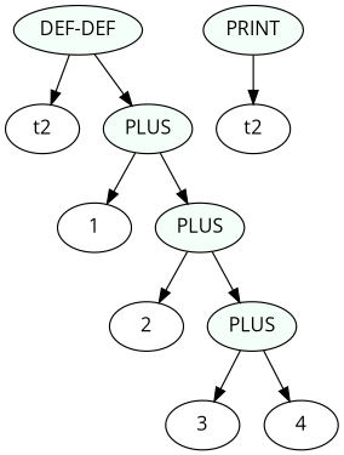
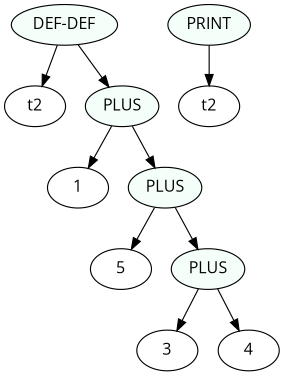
  digraph {
    fontname="Open Sans"
    node [fontname="Open Sans"]
    edge [fontname="Open Sans"]
    n1 [label=t2]
    n2 [label=1]
-   n3 [label=2]
+   n3 [label=5]
    n4 [label=3]
    n5 [label=4]
    n6 [fillcolor=mintcream label=PLUS style=filled]
    n7 [fillcolor=mintcream label=PLUS style=filled]
    n8 [fillcolor=mintcream label=PLUS style=filled]
    n9 [label=t2]
    n10 [fillcolor=mintcream label=PRINT style=filled]
    n11 [fillcolor=mintcream label="DEF-DEF" style=filled]
    n6 -> n4
    n6 -> n5
    n7 -> n3
    n7 -> n6
    n8 -> n2
    n8 -> n7
    n10 -> n9
    n11 -> n1
    n11 -> n8
  }
